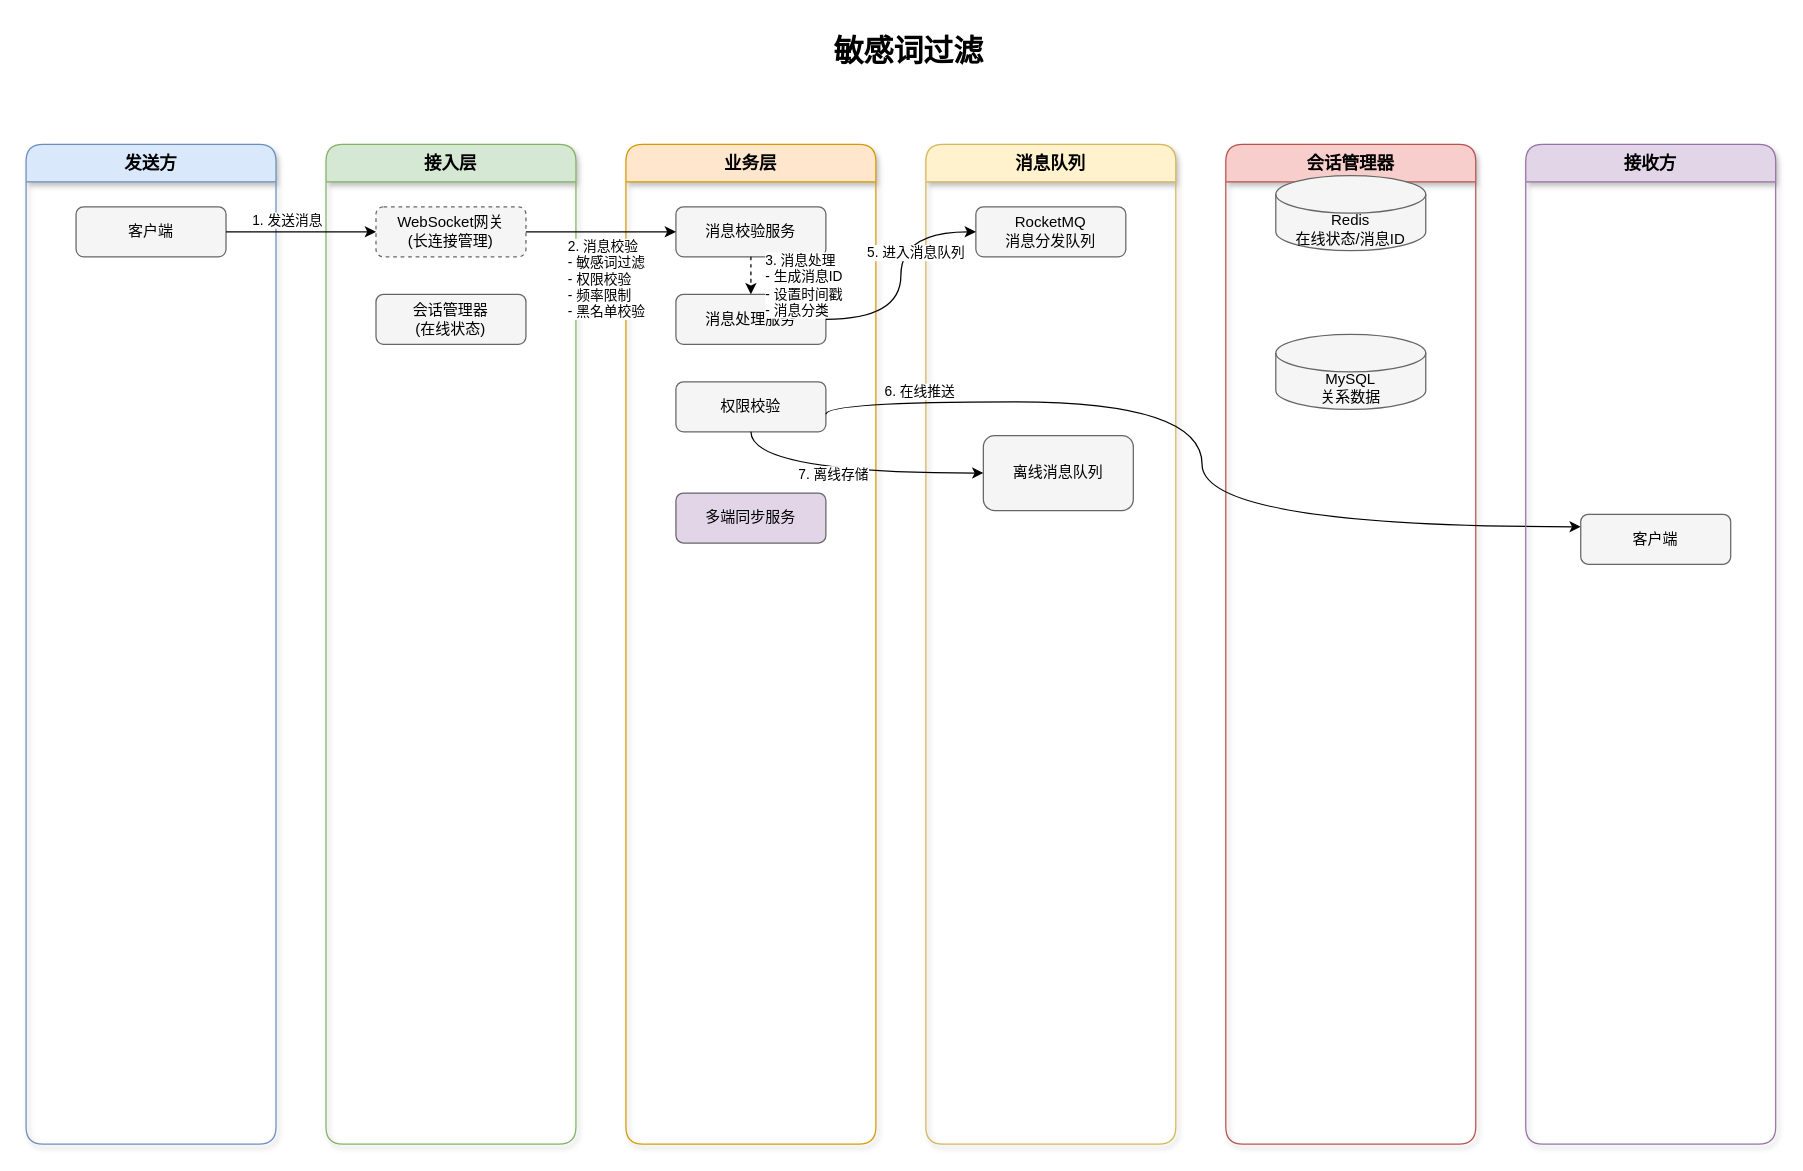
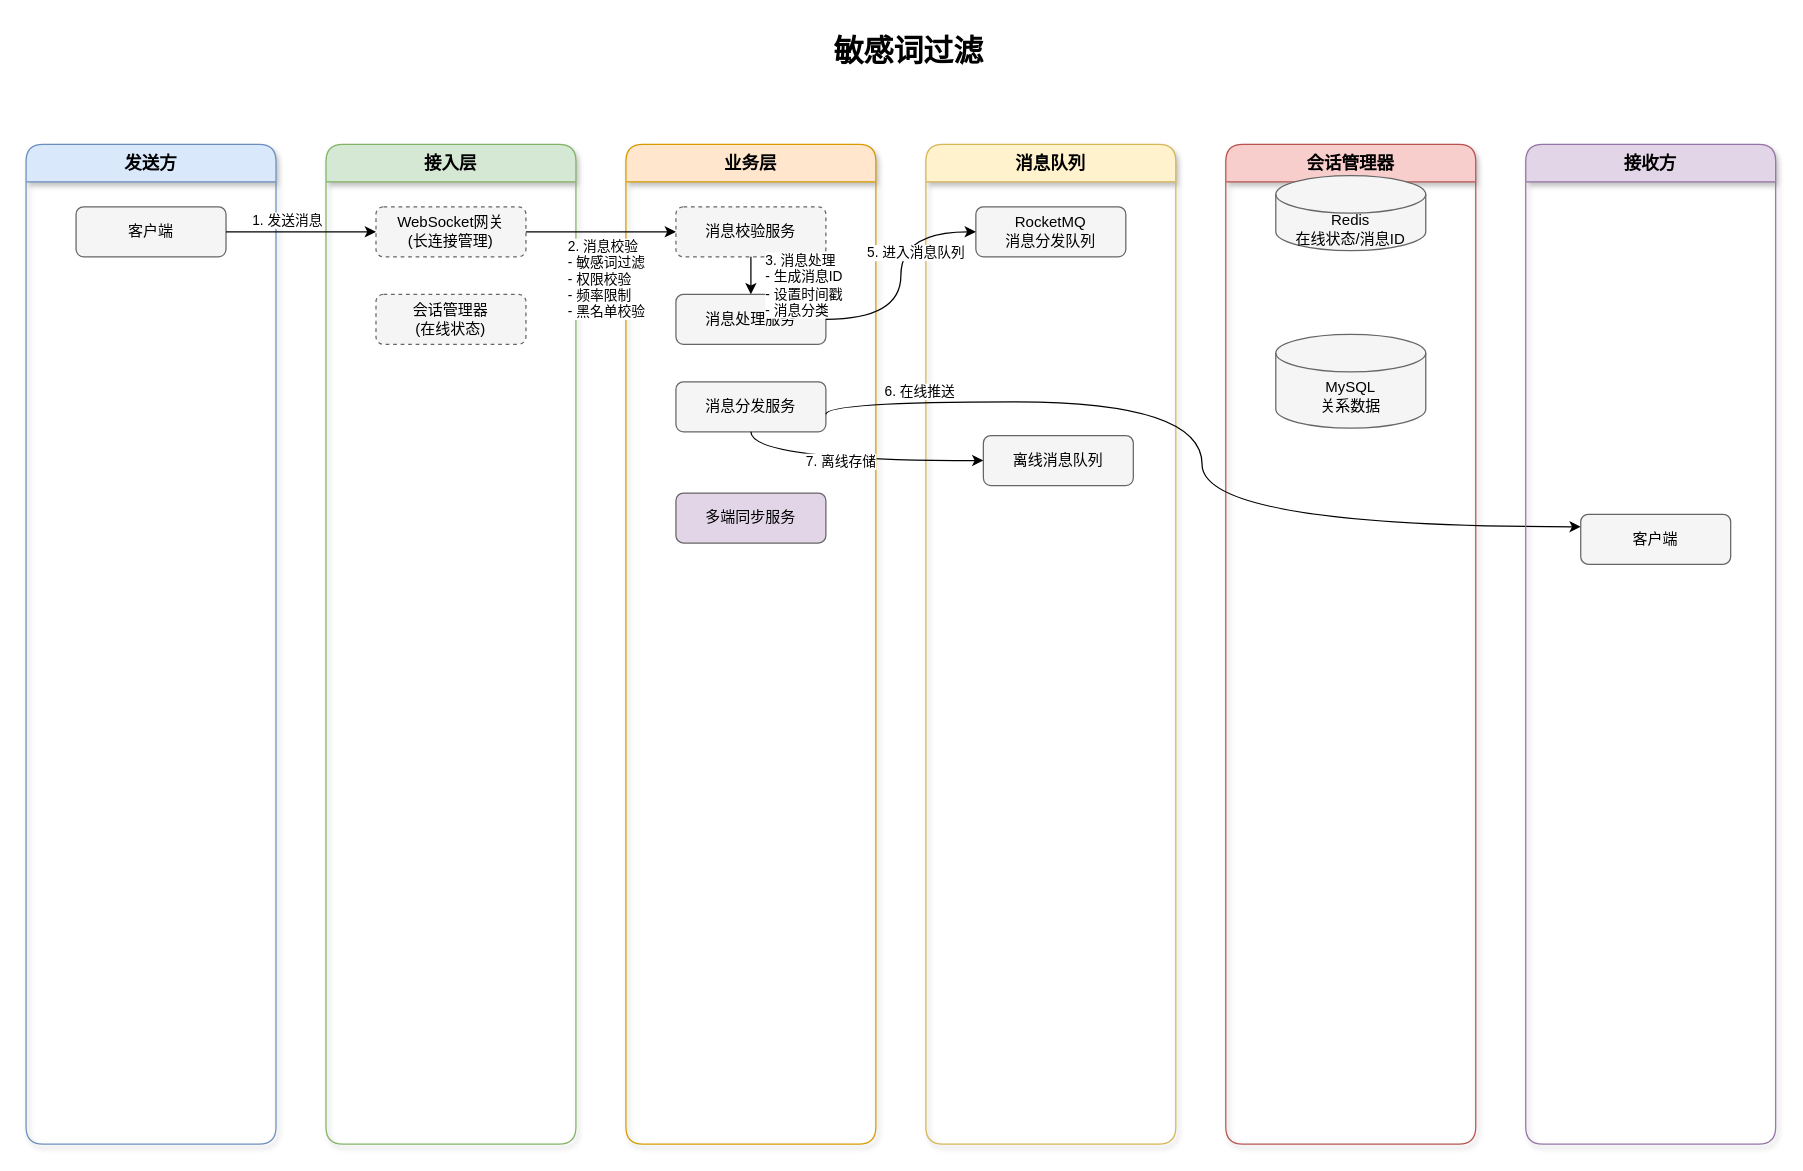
  <mxCell id="0" />
  <mxCell id="1" parent="0" />
  <mxCell id="2" value="敏感词过滤" style="text;html=1;align=center;verticalAlign=middle;resizable=0;points=[];autosize=1;strokeColor=none;fillColor=none;fontSize=24;fontStyle=1" parent="1" vertex="1"><mxGeometry x="645" y="20" width="162" height="41" as="geometry" /></mxCell>
  <mxCell id="3" value="发送方" style="swimlane;whiteSpace=wrap;html=1;fillColor=#dae8fc;strokeColor=#6c8ebf;rounded=1;shadow=1;fontSize=14;fontStyle=1;startSize=30" parent="1" vertex="1"><mxGeometry x="20" y="115" width="200" height="800" as="geometry" /></mxCell>
  <mxCell id="4" value="客户端" style="rounded=1;whiteSpace=wrap;html=1;fillColor=#f5f5f5;strokeColor=#666666" parent="3" vertex="1"><mxGeometry x="40" y="50" width="120" height="40" as="geometry" /></mxCell>
  <mxCell id="5" value="接入层" style="swimlane;whiteSpace=wrap;html=1;fillColor=#d5e8d4;strokeColor=#82b366;rounded=1;shadow=1;fontSize=14;fontStyle=1;startSize=30" parent="1" vertex="1"><mxGeometry x="260" y="115" width="200" height="800" as="geometry" /></mxCell>
  <mxCell id="6" value="WebSocket网关&#10;(长连接管理)" style="rounded=1;whiteSpace=wrap;html=1;fillColor=#f5f5f5;strokeColor=#666666;dashed=1;" parent="5" vertex="1"><mxGeometry x="40" y="50" width="120" height="40" as="geometry" /></mxCell>
- <mxCell id="7" value="会话管理器&#10;(在线状态)" style="rounded=1;whiteSpace=wrap;html=1;fillColor=#f5f5f5;strokeColor=#666666" parent="5" vertex="1"><mxGeometry x="40" y="120" width="120" height="40" as="geometry" /></mxCell>
+ <mxCell id="7" value="会话管理器&#10;(在线状态)" style="rounded=1;whiteSpace=wrap;html=1;fillColor=#f5f5f5;strokeColor=#666666;dashed=1;" parent="5" vertex="1"><mxGeometry x="40" y="120" width="120" height="40" as="geometry" /></mxCell>
  <mxCell id="8" value="业务层" style="swimlane;whiteSpace=wrap;html=1;fillColor=#ffe6cc;strokeColor=#d79b00;rounded=1;shadow=1;fontSize=14;fontStyle=1;startSize=30" parent="1" vertex="1"><mxGeometry x="500" y="115" width="200" height="800" as="geometry" /></mxCell>
- <mxCell id="9" value="消息校验服务" style="rounded=1;whiteSpace=wrap;html=1;fillColor=#f5f5f5;strokeColor=#666666" parent="8" vertex="1"><mxGeometry x="40" y="50" width="120" height="40" as="geometry" /></mxCell>
+ <mxCell id="9" value="消息校验服务" style="rounded=1;whiteSpace=wrap;html=1;fillColor=#f5f5f5;strokeColor=#666666;dashed=1;" parent="8" vertex="1"><mxGeometry x="40" y="50" width="120" height="40" as="geometry" /></mxCell>
  <mxCell id="10" value="消息处理服务" style="rounded=1;whiteSpace=wrap;html=1;fillColor=#f5f5f5;strokeColor=#666666" parent="8" vertex="1"><mxGeometry x="40" y="120" width="120" height="40" as="geometry" /></mxCell>
- <mxCell id="11" value="权限校验" style="rounded=1;whiteSpace=wrap;html=1;fillColor=#f5f5f5;strokeColor=#666666" parent="8" vertex="1"><mxGeometry x="40" y="190" width="120" height="40" as="geometry" /></mxCell>
+ <mxCell id="11" value="消息分发服务" style="rounded=1;whiteSpace=wrap;html=1;fillColor=#f5f5f5;strokeColor=#666666" parent="8" vertex="1"><mxGeometry x="40" y="190" width="120" height="40" as="geometry" /></mxCell>
  <mxCell id="12" value="多端同步服务" style="rounded=1;whiteSpace=wrap;html=1;fillColor=#e1d5e7;strokeColor=#666666;" parent="8" vertex="1"><mxGeometry x="40" y="279" width="120" height="40" as="geometry" /></mxCell>
  <mxCell id="13" value="消息队列" style="swimlane;whiteSpace=wrap;html=1;fillColor=#fff2cc;strokeColor=#d6b656;rounded=1;shadow=1;fontSize=14;fontStyle=1;startSize=30" parent="1" vertex="1"><mxGeometry x="740" y="115" width="200" height="800" as="geometry" /></mxCell>
  <mxCell id="14" value="RocketMQ&#10;消息分发队列" style="rounded=1;whiteSpace=wrap;html=1;fillColor=#f5f5f5;strokeColor=#666666" parent="13" vertex="1"><mxGeometry x="40" y="50" width="120" height="40" as="geometry" /></mxCell>
- <mxCell id="15" value="离线消息队列" style="rounded=1;whiteSpace=wrap;html=1;fillColor=#f5f5f5;strokeColor=#666666" parent="13" vertex="1"><mxGeometry x="46" y="233" width="120" height="60" as="geometry" /></mxCell>
+ <mxCell id="15" value="离线消息队列" style="rounded=1;whiteSpace=wrap;html=1;fillColor=#f5f5f5;strokeColor=#666666" parent="13" vertex="1"><mxGeometry x="46" y="233" width="120" height="40" as="geometry" /></mxCell>
  <mxCell id="16" value="会话管理器" style="swimlane;whiteSpace=wrap;html=1;fillColor=#f8cecc;strokeColor=#b85450;rounded=1;shadow=1;fontSize=14;fontStyle=1;startSize=30" parent="1" vertex="1"><mxGeometry x="980" y="115" width="200" height="800" as="geometry" /></mxCell>
  <mxCell id="17" value="Redis&#10;在线状态/消息ID" style="shape=cylinder3;whiteSpace=wrap;html=1;boundedLbl=1;size=15;fillColor=#f5f5f5;strokeColor=#666666" parent="16" vertex="1"><mxGeometry x="40" y="25" width="120" height="60" as="geometry" /></mxCell>
- <mxCell id="18" value="MySQL&#10;关系数据" style="shape=cylinder3;whiteSpace=wrap;html=1;boundedLbl=1;size=15;fillColor=#f5f5f5;strokeColor=#666666" parent="16" vertex="1"><mxGeometry x="40" y="152" width="120" height="60" as="geometry" /></mxCell>
+ <mxCell id="18" value="MySQL&#10;关系数据" style="shape=cylinder3;whiteSpace=wrap;html=1;boundedLbl=1;size=15;fillColor=#f5f5f5;strokeColor=#666666" parent="16" vertex="1"><mxGeometry x="40" y="152" width="120" height="75" as="geometry" /></mxCell>
  <mxCell id="19" value="" style="endArrow=classic;html=1;rounded=1;exitX=1;exitY=0.5;exitDx=0;exitDy=0;entryX=0;entryY=0.25;entryDx=0;entryDy=0;edgeStyle=orthogonalEdgeStyle;curved=1" parent="16" target="22" edge="1"><mxGeometry relative="1" as="geometry"><mxPoint x="-320" y="216" as="sourcePoint" /><mxPoint x="282" y="394" as="targetPoint" /><Array as="points"><mxPoint x="-320" y="206" /><mxPoint x="-19" y="206" /><mxPoint x="-19" y="306" /></Array></mxGeometry></mxCell>
  <mxCell id="20" value="6. 在线推送" style="edgeLabel;html=1;align=center;verticalAlign=middle;resizable=0;points=[]" parent="19" vertex="1" connectable="0"><mxGeometry x="-0.2" relative="1" as="geometry"><mxPoint x="-202" y="-9" as="offset" /></mxGeometry></mxCell>
  <mxCell id="21" value="接收方" style="swimlane;whiteSpace=wrap;html=1;fillColor=#e1d5e7;strokeColor=#9673a6;rounded=1;shadow=1;fontSize=14;fontStyle=1;startSize=30" parent="1" vertex="1"><mxGeometry x="1220" y="115" width="200" height="800" as="geometry" /></mxCell>
  <mxCell id="22" value="客户端" style="rounded=1;whiteSpace=wrap;html=1;fillColor=#f5f5f5;strokeColor=#666666" parent="21" vertex="1"><mxGeometry x="44" y="296" width="120" height="40" as="geometry" /></mxCell>
  <mxCell id="23" value="" style="endArrow=classic;html=1;rounded=1;exitX=1;exitY=0.5;exitDx=0;exitDy=0;entryX=0;entryY=0.5;entryDx=0;entryDy=0;edgeStyle=orthogonalEdgeStyle;curved=1" parent="1" source="4" target="6" edge="1"><mxGeometry relative="1" as="geometry" /></mxCell>
  <mxCell id="24" value="1. 发送消息" style="edgeLabel;html=1;align=center;verticalAlign=middle;resizable=0;points=[]" parent="23" vertex="1" connectable="0"><mxGeometry x="-0.2" relative="1" as="geometry"><mxPoint y="-10" as="offset" /></mxGeometry></mxCell>
  <mxCell id="25" value="" style="endArrow=classic;html=1;rounded=1;exitX=1;exitY=0.5;exitDx=0;exitDy=0;entryX=0;entryY=0.5;entryDx=0;entryDy=0;edgeStyle=orthogonalEdgeStyle;curved=1" parent="1" source="6" target="9" edge="1"><mxGeometry relative="1" as="geometry" /></mxCell>
  <mxCell id="26" value="2. 消息校验&#10;- 敏感词过滤&#10;- 权限校验&#10;- 频率限制&#10;- 黑名单校验" style="edgeLabel;html=1;align=left;verticalAlign=middle;resizable=0;points=[]" parent="25" vertex="1" connectable="0"><mxGeometry x="-0.2" relative="1" as="geometry"><mxPoint x="-16" y="37" as="offset" /></mxGeometry></mxCell>
- <mxCell id="27" value="" style="endArrow=classic;html=1;rounded=1;exitX=0.5;exitY=1;exitDx=0;exitDy=0;entryX=0.5;entryY=0;entryDx=0;entryDy=0;edgeStyle=orthogonalEdgeStyle;curved=1;dashed=1;" parent="1" source="9" target="10" edge="1"><mxGeometry relative="1" as="geometry" /></mxCell>
+ <mxCell id="27" value="" style="endArrow=classic;html=1;rounded=1;exitX=0.5;exitY=1;exitDx=0;exitDy=0;entryX=0.5;entryY=0;entryDx=0;entryDy=0;edgeStyle=orthogonalEdgeStyle;curved=1" parent="1" source="9" target="10" edge="1"><mxGeometry relative="1" as="geometry" /></mxCell>
  <mxCell id="28" value="3. 消息处理&#10;- 生成消息ID&#10;- 设置时间戳&#10;- 消息分类" style="edgeLabel;html=1;align=left;verticalAlign=middle;resizable=0;points=[]" parent="27" vertex="1" connectable="0"><mxGeometry x="-0.2" relative="1" as="geometry"><mxPoint x="10" y="10" as="offset" /></mxGeometry></mxCell>
  <mxCell id="29" value="" style="endArrow=classic;html=1;rounded=1;exitX=1;exitY=0.5;exitDx=0;exitDy=0;entryX=0;entryY=0.5;entryDx=0;entryDy=0;edgeStyle=orthogonalEdgeStyle;curved=1" parent="1" source="10" target="14" edge="1"><mxGeometry relative="1" as="geometry" /></mxCell>
  <mxCell id="30" value="5. 进入消息队列" style="edgeLabel;html=1;align=center;verticalAlign=middle;resizable=0;points=[]" parent="29" vertex="1" connectable="0"><mxGeometry x="-0.2" relative="1" as="geometry"><mxPoint x="11" y="-38" as="offset" /></mxGeometry></mxCell>
  <mxCell id="31" value="" style="endArrow=classic;html=1;rounded=1;exitX=0.5;exitY=1;exitDx=0;exitDy=0;entryX=0;entryY=0.5;entryDx=0;entryDy=0;edgeStyle=orthogonalEdgeStyle;curved=1" parent="1" source="11" target="15" edge="1"><mxGeometry relative="1" as="geometry" /></mxCell>
  <mxCell id="32" value="7. 离线存储" style="edgeLabel;html=1;align=center;verticalAlign=middle;resizable=0;points=[]" parent="31" vertex="1" connectable="0"><mxGeometry x="-0.2" relative="1" as="geometry"><mxPoint x="10" as="offset" /></mxGeometry></mxCell>
